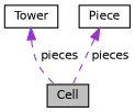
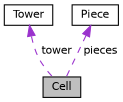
  digraph {
    node [color=black fontname=Helvetica fontsize=10 shape=record]
    edge [color=darkorchid3 dir=back fontname=Helvetica fontsize=10 labelfontname=Helvetica labelfontsize=10 style=dashed]
    n1 [fillcolor=grey75 fontcolor=black height=0.2 label=Cell style=filled width=0.4]
    n2 [height=0.2 label=Tower width=0.4]
    n3 [height=0.2 label=Piece width=0.4]
-   n2 -> n1 [label=" pieces"]
+   n2 -> n1 [label=" tower"]
    n3 -> n1 [label=" pieces"]
  }
